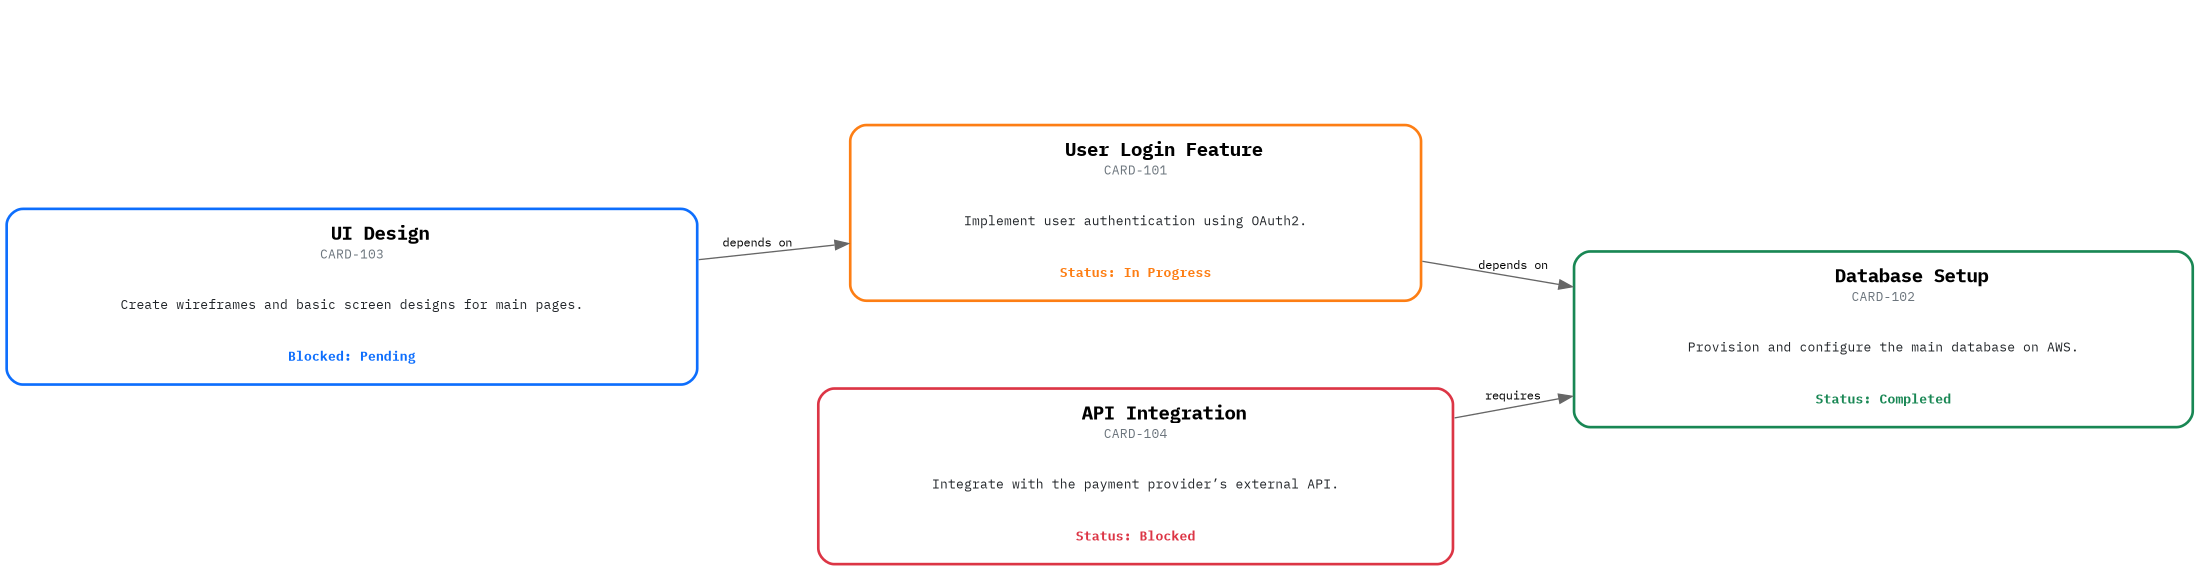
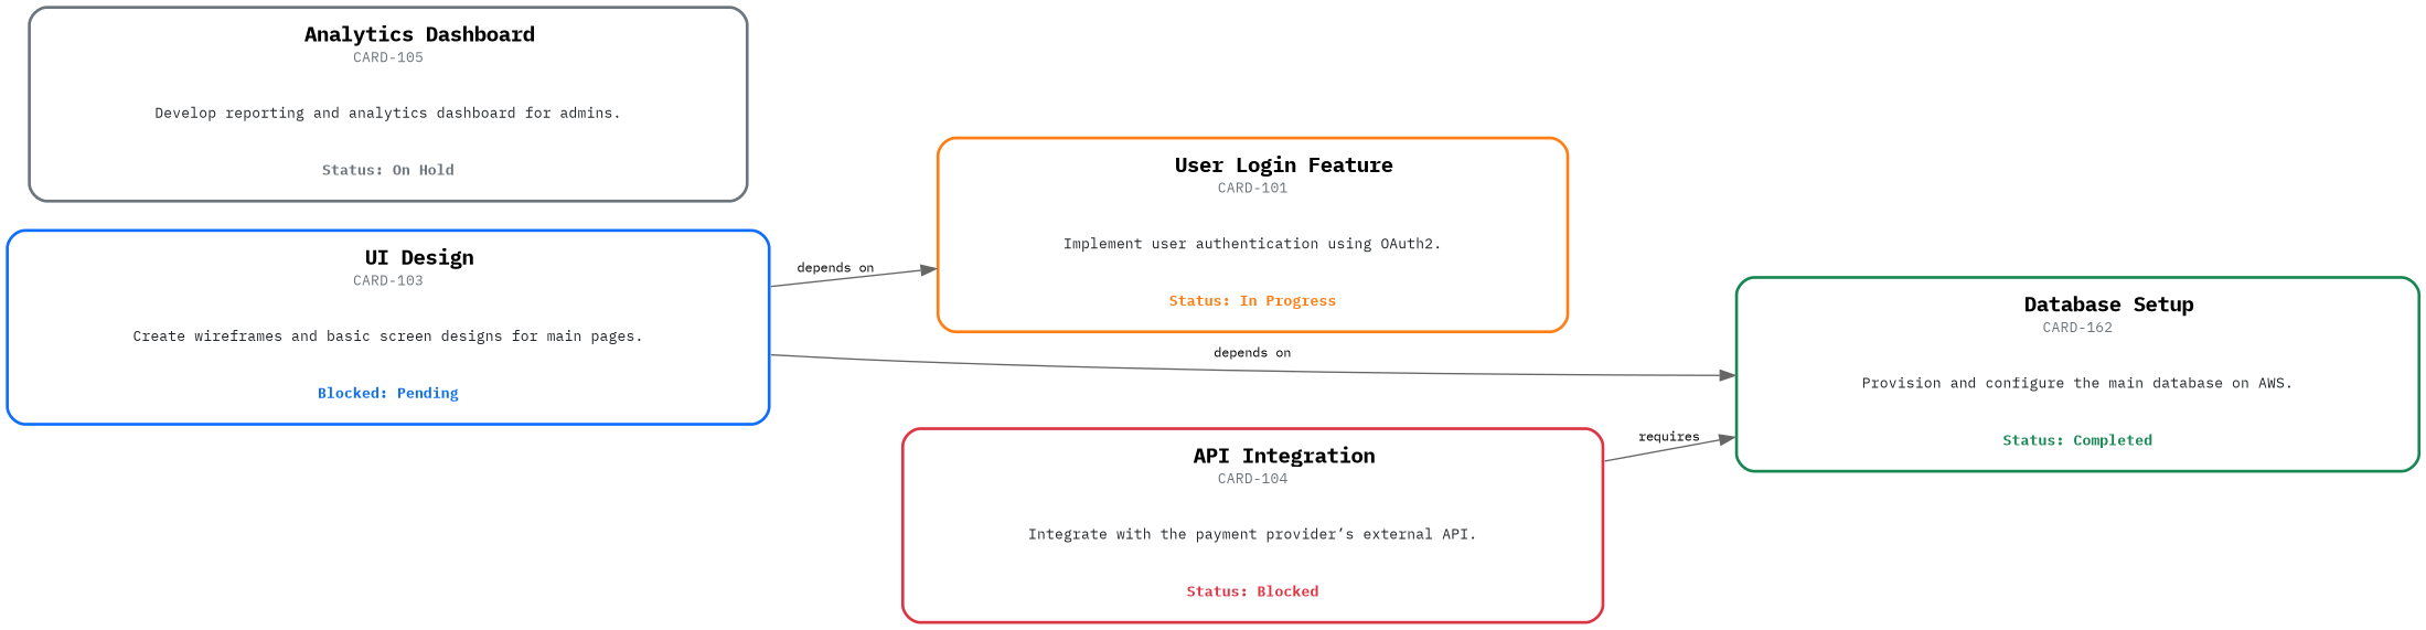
  digraph {
    bgcolor=white
    fontname="IBM Plex Mono"
    fontsize=12
    rankdir=LR
    node [fontname="IBM Plex Mono" margin=0 shape=none]
    edge [color=gray40 fontname="IBM Plex Mono" fontsize=9]
    n1 [label=<     <TABLE BORDER="2" CELLBORDER="0" COLOR="#fd7e14" BGCOLOR="#ffffff"     CELLSPACING="0" CELLPADDING="12" STYLE="rounded">     <TR>     <TD>     <FONT POINT-SIZE="14"><B>User Login Feature</B></FONT><BR/>     <FONT POINT-SIZE="10" COLOR="#6c757d">CARD-101</FONT>     </TD>     </TR>     <TR>     <TD VALIGN="TOP">     <FONT POINT-SIZE="10" COLOR="#212529">     Implement user authentication using OAuth2.     </FONT>     </TD>     </TR>     <TR>     <TD VALIGN="TOP">     <FONT POINT-SIZE="10" COLOR="#fd7e14"><B>Status: In Progress</B></FONT>     </TD>     </TR>     </TABLE>     >]
-   n2 [label=<     <TABLE BORDER="2" CELLBORDER="0" COLOR="#198754" BGCOLOR="#ffffff"     CELLSPACING="0" CELLPADDING="12" STYLE="rounded">     <TR>     <TD>     <FONT POINT-SIZE="14"><B>Database Setup</B></FONT><BR/>     <FONT POINT-SIZE="10" COLOR="#6c757d">CARD-102</FONT>     </TD>     </TR>     <TR>     <TD VALIGN="TOP">     <FONT POINT-SIZE="10" COLOR="#212529">     Provision and configure the main database on AWS.     </FONT>     </TD>     </TR>     <TR>     <TD VALIGN="TOP">     <FONT POINT-SIZE="10" COLOR="#198754"><B>Status: Completed</B></FONT>     </TD>     </TR>     </TABLE>     >]
+   n2 [label=<     <TABLE BORDER="2" CELLBORDER="0" COLOR="#198754" BGCOLOR="#ffffff"     CELLSPACING="0" CELLPADDING="12" STYLE="rounded">     <TR>     <TD>     <FONT POINT-SIZE="14"><B>Database Setup</B></FONT><BR/>     <FONT POINT-SIZE="10" COLOR="#6c757d">CARD-162</FONT>     </TD>     </TR>     <TR>     <TD VALIGN="TOP">     <FONT POINT-SIZE="10" COLOR="#212529">     Provision and configure the main database on AWS.     </FONT>     </TD>     </TR>     <TR>     <TD VALIGN="TOP">     <FONT POINT-SIZE="10" COLOR="#198754"><B>Status: Completed</B></FONT>     </TD>     </TR>     </TABLE>     >]
    n3 [label=<     <TABLE BORDER="2" CELLBORDER="0" COLOR="#0d6efd" BGCOLOR="#ffffff"     CELLSPACING="0" CELLPADDING="12" STYLE="rounded">     <TR>     <TD>     <FONT POINT-SIZE="14"><B>UI Design</B></FONT><BR/>     <FONT POINT-SIZE="10" COLOR="#6c757d">CARD-103</FONT>     </TD>     </TR>     <TR>     <TD VALIGN="TOP">     <FONT POINT-SIZE="10" COLOR="#212529">     Create wireframes and basic screen designs for main pages.     </FONT>     </TD>     </TR>     <TR>     <TD VALIGN="TOP">     <FONT POINT-SIZE="10" COLOR="#0d6efd"><B>Blocked: Pending</B></FONT>     </TD>     </TR>     </TABLE>     >]
    n4 [label=<     <TABLE BORDER="2" CELLBORDER="0" COLOR="#dc3545" BGCOLOR="#ffffff"     CELLSPACING="0" CELLPADDING="12" STYLE="rounded">     <TR>     <TD>     <FONT POINT-SIZE="14"><B>API Integration</B></FONT><BR/>     <FONT POINT-SIZE="10" COLOR="#6c757d">CARD-104</FONT>     </TD>     </TR>     <TR>     <TD VALIGN="TOP">     <FONT POINT-SIZE="10" COLOR="#212529">     Integrate with the payment provider’s external API.     </FONT>     </TD>     </TR>     <TR>     <TD VALIGN="TOP">     <FONT POINT-SIZE="10" COLOR="#dc3545"><B>Status: Blocked</B></FONT>     </TD>     </TR>     </TABLE>     >]
-   n1 -> n2 [label="depends on"]
+   n5 [label=<     <TABLE BORDER="2" CELLBORDER="0" COLOR="#6c757d" BGCOLOR="#ffffff"     CELLSPACING="0" CELLPADDING="12" STYLE="rounded">     <TR>     <TD>     <FONT POINT-SIZE="14"><B>Analytics Dashboard</B></FONT><BR/>     <FONT POINT-SIZE="10" COLOR="#6c757d">CARD-105</FONT>     </TD>     </TR>     <TR>     <TD VALIGN="TOP">     <FONT POINT-SIZE="10" COLOR="#212529">     Develop reporting and analytics dashboard for admins.     </FONT>     </TD>     </TR>     <TR>     <TD VALIGN="TOP">     <FONT POINT-SIZE="10" COLOR="#6c757d"><B>Status: On Hold</B></FONT>     </TD>     </TR>     </TABLE>     >]
+   n3 -> n2 [label="depends on"]
    n3 -> n1 [label="depends on"]
    n4 -> n2 [label=requires]
  }
